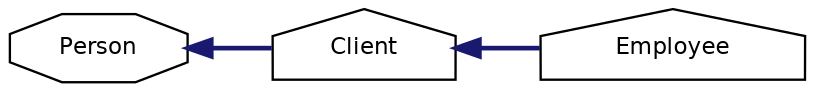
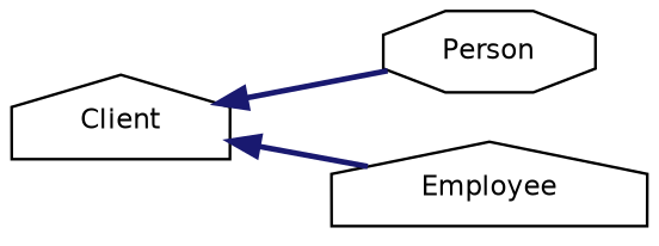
  digraph {
    rankdir=LR
    node [color=black fillcolor=white fontname=Helvetica fontsize=10 shape=house style=filled]
    edge [color=midnightblue dir=back fontname=Helvetica fontsize=10 labelfontname=Helvetica labelfontsize=10 style=bold]
    n1 [height=0.2 label=Person shape=octagon width=0.4]
    n2 [height=0.2 label=Client width=0.4]
    n3 [height=0.2 label=Employee width=0.4]
-   n1 -> n2
+   n2 -> n1
    n2 -> n3
  }
